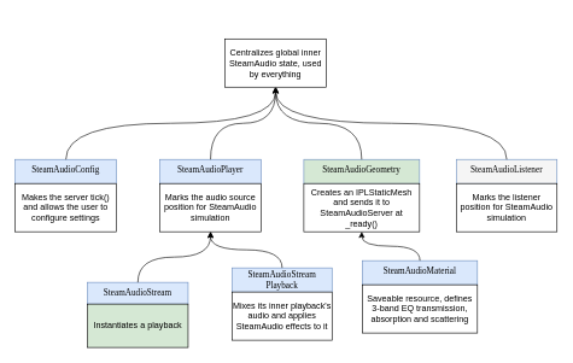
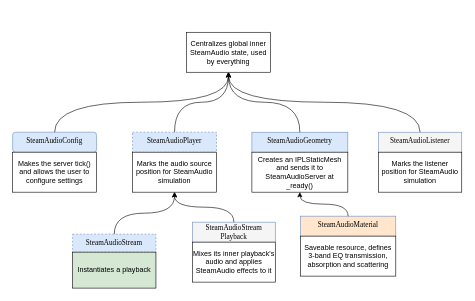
  <mxCell id="0" />
  <mxCell id="1" parent="0" />
  <mxCell id="2" value="" style="group;verticalAlign=top;" vertex="1" connectable="0" parent="1"><mxGeometry x="20" y="220" width="140" height="100" as="geometry" /></mxCell>
- <mxCell id="3" value="&lt;div&gt;SteamAudioConfig&lt;/div&gt;" style="rounded=0;whiteSpace=wrap;html=1;fontFamily=Plex Mono;verticalAlign=top;fillColor=#dae8fc;strokeColor=#6c8ebf;" vertex="1" parent="2"><mxGeometry width="140" height="33.333" as="geometry" /></mxCell>
+ <mxCell id="3" value="&lt;div&gt;SteamAudioConfig&lt;/div&gt;" style="whiteSpace=wrap;html=1;fontFamily=Plex Mono;verticalAlign=top;fillColor=#dae8fc;strokeColor=#6c8ebf;rounded=1;" vertex="1" parent="2"><mxGeometry width="140" height="33.333" as="geometry" /></mxCell>
  <mxCell id="4" value="Makes the server tick() and allows the user to configure settings" style="rounded=0;whiteSpace=wrap;html=1;" vertex="1" parent="2"><mxGeometry y="33.333" width="140" height="66.667" as="geometry" /></mxCell>
  <mxCell id="5" value="" style="group" vertex="1" connectable="0" parent="1"><mxGeometry x="310" y="20" width="140" height="100" as="geometry" /></mxCell>
  <mxCell id="6" value="Centralizes global inner SteamAudio state, used by everything" style="rounded=0;whiteSpace=wrap;html=1;" vertex="1" parent="5"><mxGeometry y="33.333" width="140" height="66.667" as="geometry" /></mxCell>
  <mxCell id="7" style="edgeStyle=orthogonalEdgeStyle;rounded=0;orthogonalLoop=1;jettySize=auto;html=1;curved=1;entryX=0.5;entryY=1;entryDx=0;entryDy=0;exitX=0.5;exitY=0;exitDx=0;exitDy=0;" edge="1" parent="1" source="3" target="6"><mxGeometry relative="1" as="geometry"><mxPoint x="290" y="170" as="targetPoint" /></mxGeometry></mxCell>
  <mxCell id="8" value="" style="group;verticalAlign=bottom;" vertex="1" connectable="0" parent="1"><mxGeometry x="419" y="220" width="160" height="100" as="geometry" /></mxCell>
- <mxCell id="9" value="&lt;div&gt;SteamAudioGeometry&lt;/div&gt;&lt;div&gt;&lt;br&gt;&lt;/div&gt;" style="rounded=0;whiteSpace=wrap;html=1;fontFamily=Plex Mono;verticalAlign=top;fillColor=#d5e8d4;strokeColor=#6c8ebf;" vertex="1" parent="8"><mxGeometry width="160.0" height="33.333" as="geometry" /></mxCell>
+ <mxCell id="9" value="&lt;div&gt;SteamAudioGeometry&lt;/div&gt;&lt;div&gt;&lt;br&gt;&lt;/div&gt;" style="rounded=0;whiteSpace=wrap;html=1;fontFamily=Plex Mono;verticalAlign=top;fillColor=#dae8fc;strokeColor=#6c8ebf;" vertex="1" parent="8"><mxGeometry width="160.0" height="33.333" as="geometry" /></mxCell>
  <mxCell id="10" value="Creates an IPLStaticMesh and sends it to SteamAudioServer at _ready()" style="rounded=0;whiteSpace=wrap;html=1;" vertex="1" parent="8"><mxGeometry y="33.333" width="160.0" height="66.667" as="geometry" /></mxCell>
  <mxCell id="11" style="edgeStyle=orthogonalEdgeStyle;rounded=0;orthogonalLoop=1;jettySize=auto;html=1;curved=1;entryX=0.5;entryY=1;entryDx=0;entryDy=0;exitX=0.5;exitY=0;exitDx=0;exitDy=0;" edge="1" parent="1" source="9" target="6"><mxGeometry relative="1" as="geometry"><mxPoint x="380" y="110" as="targetPoint" /></mxGeometry></mxCell>
  <mxCell id="12" value="" style="group;verticalAlign=bottom;" vertex="1" connectable="0" parent="1"><mxGeometry x="220" y="220" width="140" height="100" as="geometry" /></mxCell>
- <mxCell id="13" value="&lt;div&gt;SteamAudioPlayer&lt;/div&gt;" style="rounded=0;whiteSpace=wrap;html=1;fontFamily=Plex Mono;verticalAlign=top;fillColor=#dae8fc;strokeColor=#6c8ebf;" vertex="1" parent="12"><mxGeometry width="140.0" height="33.333" as="geometry" /></mxCell>
+ <mxCell id="13" value="&lt;div&gt;SteamAudioPlayer&lt;/div&gt;" style="rounded=0;whiteSpace=wrap;html=1;fontFamily=Plex Mono;verticalAlign=top;fillColor=#dae8fc;strokeColor=#6c8ebf;dashed=1;" vertex="1" parent="12"><mxGeometry width="140.0" height="33.333" as="geometry" /></mxCell>
  <mxCell id="14" value="Marks the audio source position for SteamAudio simulation" style="rounded=0;whiteSpace=wrap;html=1;" vertex="1" parent="12"><mxGeometry y="33.333" width="140.0" height="66.667" as="geometry" /></mxCell>
  <mxCell id="15" value="" style="group;verticalAlign=bottom;" vertex="1" connectable="0" parent="1"><mxGeometry x="120" y="390" width="139" height="90" as="geometry" /></mxCell>
- <mxCell id="16" value="&lt;div&gt;SteamAudioStream&lt;/div&gt;" style="rounded=0;whiteSpace=wrap;html=1;fontFamily=Plex Mono;verticalAlign=top;fillColor=#dae8fc;strokeColor=#6c8ebf;" vertex="1" parent="15"><mxGeometry width="139.0" height="30.0" as="geometry" /></mxCell>
+ <mxCell id="16" value="&lt;div&gt;SteamAudioStream&lt;/div&gt;" style="rounded=0;whiteSpace=wrap;html=1;fontFamily=Plex Mono;verticalAlign=top;fillColor=#dae8fc;strokeColor=#6c8ebf;dashed=1;" vertex="1" parent="15"><mxGeometry width="139.0" height="30.0" as="geometry" /></mxCell>
  <mxCell id="17" value="Instantiates a playback" style="rounded=0;whiteSpace=wrap;html=1;fillColor=#d5e8d4;" vertex="1" parent="15"><mxGeometry y="30.0" width="139.0" height="60.0" as="geometry" /></mxCell>
  <mxCell id="18" value="" style="group;verticalAlign=bottom;" vertex="1" connectable="0" parent="1"><mxGeometry x="500" y="360" width="159" height="100" as="geometry" /></mxCell>
- <mxCell id="19" value="&lt;div&gt;SteamAudioMaterial&lt;/div&gt;" style="rounded=0;whiteSpace=wrap;html=1;fontFamily=Plex Mono;verticalAlign=top;fillColor=#dae8fc;strokeColor=#6c8ebf;" vertex="1" parent="18"><mxGeometry width="159.0" height="33.333" as="geometry" /></mxCell>
+ <mxCell id="19" value="&lt;div&gt;SteamAudioMaterial&lt;/div&gt;" style="rounded=0;whiteSpace=wrap;html=1;fontFamily=Plex Mono;verticalAlign=top;fillColor=#ffe6cc;strokeColor=#6c8ebf;" vertex="1" parent="18"><mxGeometry width="159.0" height="33.333" as="geometry" /></mxCell>
  <mxCell id="20" value="Saveable resource, defines 3-band EQ transmission, absorption and scattering" style="rounded=0;whiteSpace=wrap;html=1;" vertex="1" parent="18"><mxGeometry y="33.333" width="159.0" height="66.667" as="geometry" /></mxCell>
  <mxCell id="21" value="" style="group;verticalAlign=bottom;" vertex="1" connectable="0" parent="1"><mxGeometry x="630" y="220" width="139" height="100" as="geometry" /></mxCell>
  <mxCell id="22" value="&lt;div&gt;SteamAudioListener&lt;/div&gt;&lt;div&gt;&lt;br&gt;&lt;/div&gt;" style="rounded=0;whiteSpace=wrap;html=1;fontFamily=Plex Mono;verticalAlign=top;fillColor=#f5f5f5;strokeColor=#6c8ebf;" vertex="1" parent="21"><mxGeometry width="139.0" height="33.333" as="geometry" /></mxCell>
  <mxCell id="23" value="Marks the listener position for SteamAudio simulation" style="rounded=0;whiteSpace=wrap;html=1;" vertex="1" parent="21"><mxGeometry y="33.333" width="139.0" height="66.667" as="geometry" /></mxCell>
  <mxCell id="24" value="" style="group;verticalAlign=bottom;" vertex="1" connectable="0" parent="1"><mxGeometry x="320" y="370" width="138" height="100" as="geometry" /></mxCell>
- <mxCell id="25" value="&lt;div&gt;SteamAudioStream&lt;/div&gt;Playback" style="rounded=0;whiteSpace=wrap;html=1;fontFamily=Plex Mono;verticalAlign=middle;fillColor=#dae8fc;strokeColor=#6c8ebf;" vertex="1" parent="24"><mxGeometry width="138.0" height="33.333" as="geometry" /></mxCell>
+ <mxCell id="25" value="&lt;div&gt;SteamAudioStream&lt;/div&gt;Playback" style="rounded=0;whiteSpace=wrap;html=1;fontFamily=Plex Mono;verticalAlign=middle;fillColor=#f5f5f5;strokeColor=#6c8ebf;" vertex="1" parent="24"><mxGeometry width="138.0" height="33.333" as="geometry" /></mxCell>
  <mxCell id="26" value="Mixes its inner playback's audio and applies SteamAudio effects to it" style="rounded=0;whiteSpace=wrap;html=1;" vertex="1" parent="24"><mxGeometry y="33.333" width="138.0" height="66.667" as="geometry" /></mxCell>
  <mxCell id="27" style="edgeStyle=orthogonalEdgeStyle;rounded=0;orthogonalLoop=1;jettySize=auto;html=1;elbow=vertical;curved=1;exitX=0.5;exitY=0;exitDx=0;exitDy=0;entryX=0.5;entryY=1;entryDx=0;entryDy=0;" edge="1" parent="1" source="13" target="6"><mxGeometry relative="1" as="geometry"><mxPoint x="530" y="130" as="targetPoint" /></mxGeometry></mxCell>
  <mxCell id="28" style="edgeStyle=orthogonalEdgeStyle;rounded=0;orthogonalLoop=1;jettySize=auto;html=1;exitX=0.5;exitY=0;exitDx=0;exitDy=0;curved=1;entryX=0.5;entryY=1;entryDx=0;entryDy=0;" edge="1" parent="1" source="22" target="6"><mxGeometry relative="1" as="geometry"><mxPoint x="405.307" y="120" as="targetPoint" /></mxGeometry></mxCell>
  <mxCell id="29" style="edgeStyle=orthogonalEdgeStyle;rounded=0;orthogonalLoop=1;jettySize=auto;html=1;exitX=0.5;exitY=0;exitDx=0;exitDy=0;entryX=0.5;entryY=1;entryDx=0;entryDy=0;curved=1;" edge="1" parent="1" source="19" target="10"><mxGeometry relative="1" as="geometry" /></mxCell>
  <mxCell id="30" style="edgeStyle=orthogonalEdgeStyle;rounded=0;orthogonalLoop=1;jettySize=auto;html=1;entryX=0.5;entryY=1;entryDx=0;entryDy=0;curved=1;exitX=0.5;exitY=0;exitDx=0;exitDy=0;" edge="1" parent="1" source="16" target="14"><mxGeometry relative="1" as="geometry" /></mxCell>
  <mxCell id="31" style="edgeStyle=orthogonalEdgeStyle;rounded=0;orthogonalLoop=1;jettySize=auto;html=1;entryX=0.5;entryY=1;entryDx=0;entryDy=0;curved=1;" edge="1" parent="1" source="25" target="14"><mxGeometry relative="1" as="geometry" /></mxCell>
